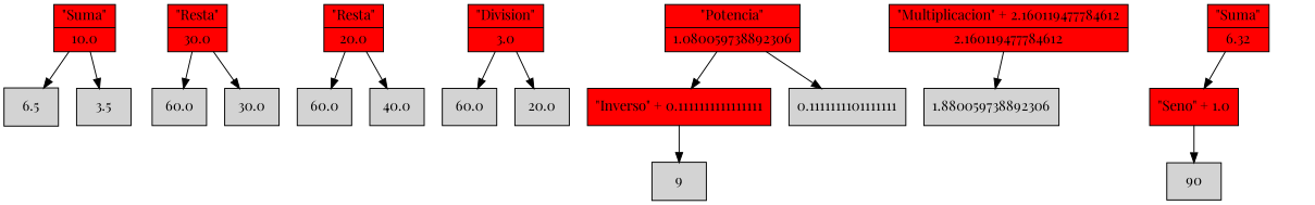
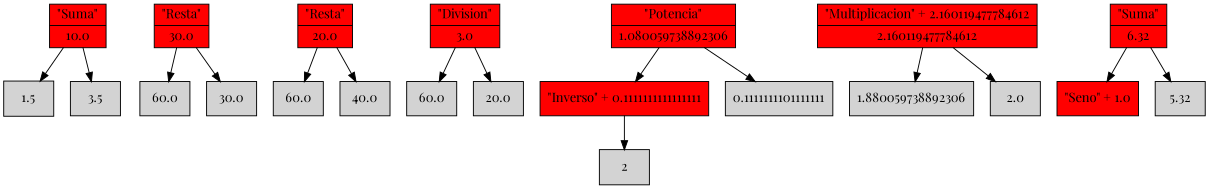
  digraph {
    fontname="Playfair Display"
    node [fontname="Playfair Display" shape=record style=filled]
    edge [fontname="Playfair Display"]
    n1 [fillcolor=" Red" label="{\"Suma\"|{10.0}}"]
-   n2 [label=6.5]
+   n2 [label=1.5]
    n3 [label=3.5]
    n4 [fillcolor=" Red" label="{\"Resta\"|{30.0}}"]
    n5 [label=60.0]
    n6 [label=30.0]
    n7 [fillcolor=" Red" label="{\"Resta\"|{20.0}}"]
    n8 [label=60.0]
    n9 [label=40.0]
    n10 [fillcolor=" Red" label="{\"Division\"|{3.0}}"]
    n11 [label=60.0]
    n12 [label=20.0]
    n13 [fillcolor=" Red" label="\"Inverso\" + 0.1111111111111111"]
-   n14 [label=9]
+   n14 [label=2]
    n15 [fillcolor=" Red" label="{\"Potencia\"|{1.080059738892306}}"]
    n16 [label=0.1111111101111111]
    n17 [fillcolor=" Red" label="{\"Multiplicacion\" + 2.160119477784612|{2.160119477784612}}"]
    n18 [label=1.880059738892306]
+   n19 [label=2.0]
    n20 [fillcolor=" Red" label="\"Seno\" + 1.0"]
-   n21 [label=90]
    n22 [fillcolor=" Red" label="{\"Suma\"|{6.32}}"]
+   n23 [label=5.32]
    n1 -> n2
    n1 -> n3
    n4 -> n5
    n4 -> n6
    n7 -> n8
    n7 -> n9
    n10 -> n11
    n10 -> n12
    n13 -> n14
    n15 -> n13
    n15 -> n16
    n17 -> n18
-   n20 -> n21
+   n17 -> n19
    n22 -> n20
+   n22 -> n23
  }
